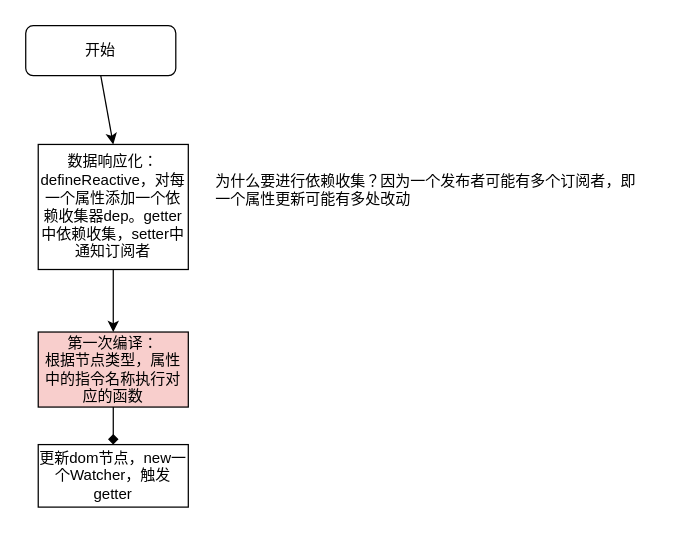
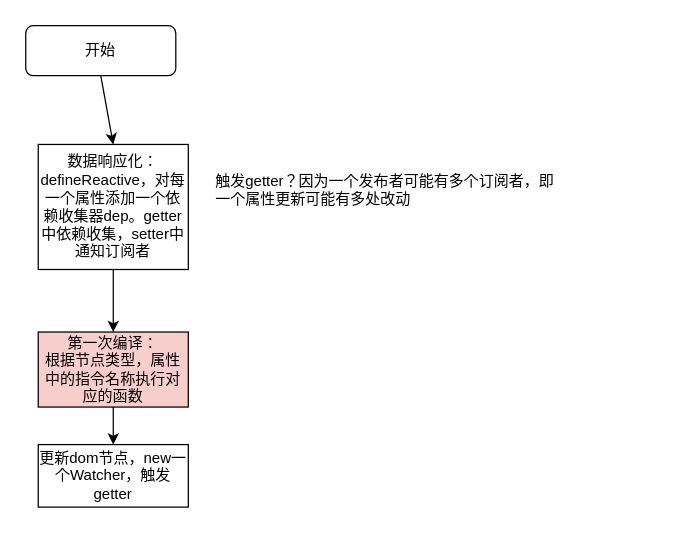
  <mxCell id="0" />
  <mxCell id="1" parent="0" />
  <mxCell id="2" value="开始" style="rounded=1;whiteSpace=wrap;html=1;" vertex="1" parent="1"><mxGeometry x="20" y="20" width="120" height="40" as="geometry" /></mxCell>
  <mxCell id="3" value="" style="endArrow=classic;html=1;exitX=0.5;exitY=1;exitDx=0;exitDy=0;" edge="1" parent="1" source="2"><mxGeometry width="50" height="50" relative="1" as="geometry"><mxPoint x="30" y="145" as="sourcePoint" /><mxPoint x="90" y="115" as="targetPoint" /></mxGeometry></mxCell>
- <mxCell id="4" value="" style="edgeStyle=orthogonalEdgeStyle;rounded=0;orthogonalLoop=1;jettySize=auto;html=1;endArrow=diamond;" edge="1" parent="1" source="5" target="6"><mxGeometry relative="1" as="geometry" /></mxCell>
+ <mxCell id="4" value="" style="edgeStyle=orthogonalEdgeStyle;rounded=0;orthogonalLoop=1;jettySize=auto;html=1;" edge="1" parent="1" source="5" target="6"><mxGeometry relative="1" as="geometry" /></mxCell>
  <mxCell id="5" value="第一次编译：&lt;br&gt;根据节点类型，属性中的指令名称执行对应的函数" style="rounded=0;whiteSpace=wrap;html=1;fillColor=#f8cecc;" vertex="1" parent="1"><mxGeometry x="30" y="265" width="120" height="60" as="geometry" /></mxCell>
  <mxCell id="6" value="更新dom节点，new一个Watcher，触发getter&lt;br&gt;" style="rounded=0;whiteSpace=wrap;html=1;" vertex="1" parent="1"><mxGeometry x="30" y="355" width="120" height="50" as="geometry" /></mxCell>
  <mxCell id="7" value="" style="edgeStyle=orthogonalEdgeStyle;rounded=0;orthogonalLoop=1;jettySize=auto;html=1;" edge="1" parent="1" source="8" target="5"><mxGeometry relative="1" as="geometry" /></mxCell>
  <mxCell id="8" value="数据响应化：&lt;br&gt;defineReactive，对每一个属性添加一个依赖收集器dep。getter中依赖收集，setter中通知订阅者&lt;br&gt;" style="rounded=0;whiteSpace=wrap;html=1;" vertex="1" parent="1"><mxGeometry x="30" y="115" width="120" height="100" as="geometry" /></mxCell>
- <mxCell id="9" value="为什么要进行依赖收集？因为一个发布者可能有多个订阅者，即&lt;br&gt;一个属性更新可能有多处改动" style="text;html=1;resizable=0;points=[];autosize=1;align=left;verticalAlign=top;spacingTop=-4;" vertex="1" parent="1"><mxGeometry x="170" y="135" width="350" height="30" as="geometry" /></mxCell>
+ <mxCell id="9" value="触发getter？因为一个发布者可能有多个订阅者，即&lt;br&gt;一个属性更新可能有多处改动" style="text;html=1;resizable=0;points=[];autosize=1;align=left;verticalAlign=top;spacingTop=-4;" vertex="1" parent="1"><mxGeometry x="170" y="135" width="350" height="30" as="geometry" /></mxCell>
